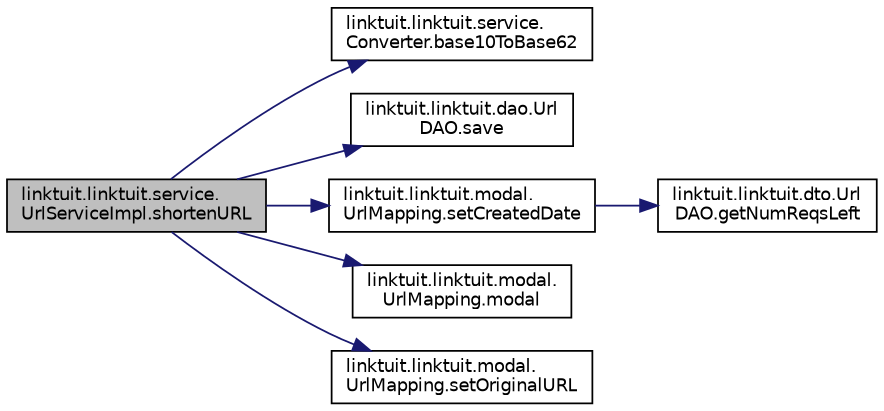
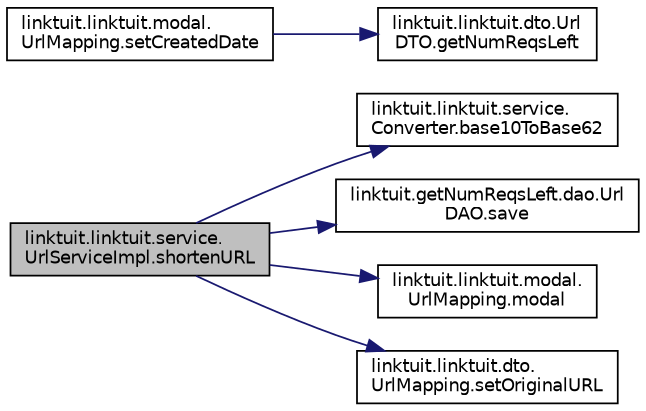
  digraph {
    rankdir=LR
    node [color=black fillcolor=white fontname=Helvetica fontsize=10 shape=record style=filled]
    edge [color=midnightblue fontname=Helvetica fontsize=10 labelfontname=Helvetica labelfontsize=10 style=solid]
    n1 [fillcolor=grey75 fontcolor=black height=0.2 label="linktuit.linktuit.service.\lUrlServiceImpl.shortenURL" width=0.4]
    n2 [height=0.2 label="linktuit.linktuit.service.\lConverter.base10ToBase62" width=0.4]
-   n3 [height=0.2 label="linktuit.linktuit.dao.Url\lDAO.save" width=0.4]
+   n3 [height=0.2 label="linktuit.getNumReqsLeft.dao.Url\lDAO.save" width=0.4]
    n4 [height=0.2 label="linktuit.linktuit.modal.\lUrlMapping.setCreatedDate" width=0.4]
    n5 [height=0.2 label="linktuit.linktuit.modal.\lUrlMapping.modal" width=0.4]
-   n6 [height=0.2 label="linktuit.linktuit.modal.\lUrlMapping.setOriginalURL" width=0.4]
-   n7 [height=0.2 label="linktuit.linktuit.dto.Url\lDAO.getNumReqsLeft" width=0.4]
+   n6 [height=0.2 label="linktuit.linktuit.dto.\lUrlMapping.setOriginalURL" width=0.4]
+   n7 [height=0.2 label="linktuit.linktuit.dto.Url\lDTO.getNumReqsLeft" width=0.4]
    n1 -> n2
    n1 -> n3
-   n1 -> n4
    n1 -> n5
    n1 -> n6
    n4 -> n7
  }
